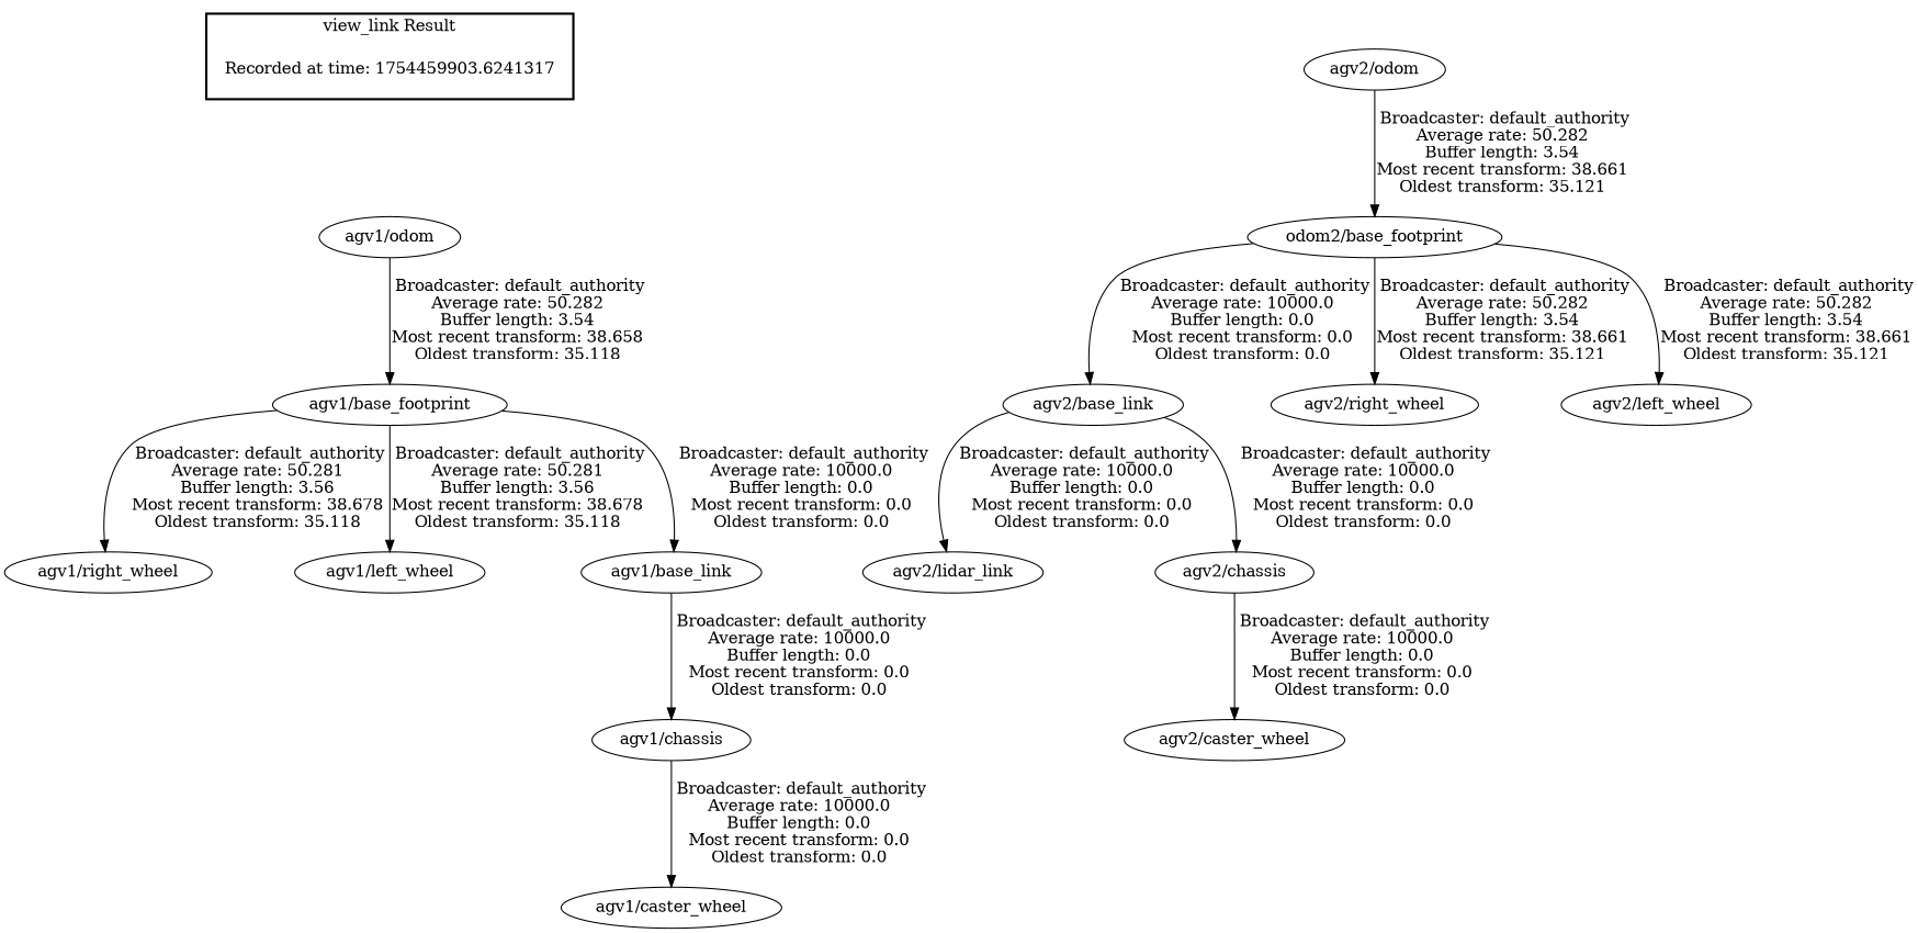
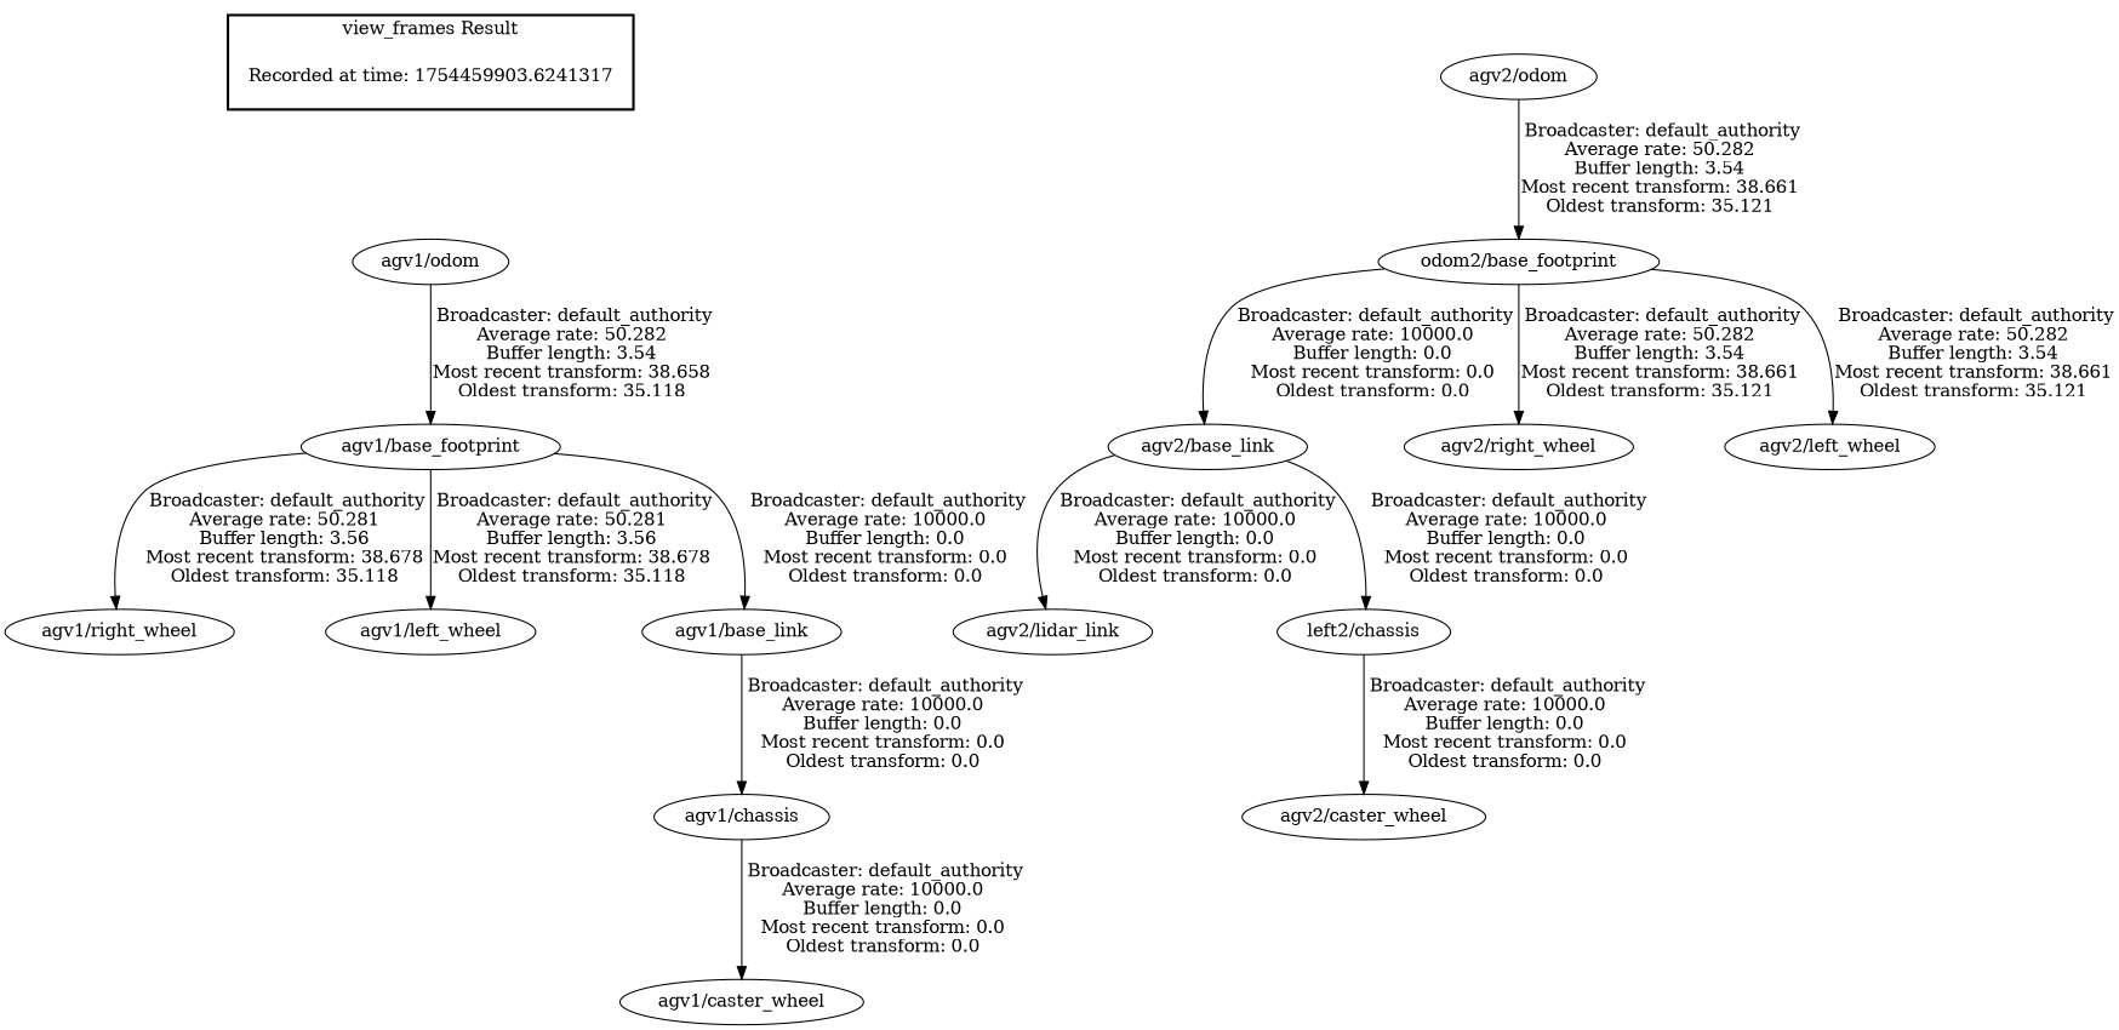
  digraph {
    "Recorded at time: 1754459903.6241317" [shape=plaintext]
    "agv1/odom"
    n3 [label="odom2/base_footprint"]
    "agv2/base_link"
    "agv2/right_wheel"
    "agv2/left_wheel"
    "agv2/lidar_link"
-   "agv2/chassis"
+   "agv2/chassis" [label="left2/chassis"]
    "agv2/caster_wheel"
    "agv2/odom"
    "agv1/base_footprint"
    "agv1/right_wheel"
    "agv1/left_wheel"
    "agv1/base_link"
    "agv1/chassis"
    "agv1/caster_wheel"
    subgraph cluster_1 {
      color=black
-     label="view_link Result"
+     label="view_frames Result"
      style=bold
      "Recorded at time: 1754459903.6241317"
    }
    "Recorded at time: 1754459903.6241317" -> "agv1/odom" [style=invis]
    "agv1/odom" -> "agv1/base_footprint" [label=" Broadcaster: default_authority\nAverage rate: 50.282\nBuffer length: 3.54\nMost recent transform: 38.658\nOldest transform: 35.118\n"]
    n3 -> "agv2/base_link" [label=" Broadcaster: default_authority\nAverage rate: 10000.0\nBuffer length: 0.0\nMost recent transform: 0.0\nOldest transform: 0.0\n"]
    n3 -> "agv2/right_wheel" [label=" Broadcaster: default_authority\nAverage rate: 50.282\nBuffer length: 3.54\nMost recent transform: 38.661\nOldest transform: 35.121\n"]
    n3 -> "agv2/left_wheel" [label=" Broadcaster: default_authority\nAverage rate: 50.282\nBuffer length: 3.54\nMost recent transform: 38.661\nOldest transform: 35.121\n"]
    "agv2/base_link" -> "agv2/lidar_link" [label=" Broadcaster: default_authority\nAverage rate: 10000.0\nBuffer length: 0.0\nMost recent transform: 0.0\nOldest transform: 0.0\n"]
    "agv2/base_link" -> "agv2/chassis" [label=" Broadcaster: default_authority\nAverage rate: 10000.0\nBuffer length: 0.0\nMost recent transform: 0.0\nOldest transform: 0.0\n"]
    "agv2/chassis" -> "agv2/caster_wheel" [label=" Broadcaster: default_authority\nAverage rate: 10000.0\nBuffer length: 0.0\nMost recent transform: 0.0\nOldest transform: 0.0\n"]
    "agv2/odom" -> n3 [label=" Broadcaster: default_authority\nAverage rate: 50.282\nBuffer length: 3.54\nMost recent transform: 38.661\nOldest transform: 35.121\n"]
    "agv1/base_footprint" -> "agv1/right_wheel" [label=" Broadcaster: default_authority\nAverage rate: 50.281\nBuffer length: 3.56\nMost recent transform: 38.678\nOldest transform: 35.118\n"]
    "agv1/base_footprint" -> "agv1/left_wheel" [label=" Broadcaster: default_authority\nAverage rate: 50.281\nBuffer length: 3.56\nMost recent transform: 38.678\nOldest transform: 35.118\n"]
    "agv1/base_footprint" -> "agv1/base_link" [label=" Broadcaster: default_authority\nAverage rate: 10000.0\nBuffer length: 0.0\nMost recent transform: 0.0\nOldest transform: 0.0\n"]
    "agv1/base_link" -> "agv1/chassis" [label=" Broadcaster: default_authority\nAverage rate: 10000.0\nBuffer length: 0.0\nMost recent transform: 0.0\nOldest transform: 0.0\n"]
    "agv1/chassis" -> "agv1/caster_wheel" [label=" Broadcaster: default_authority\nAverage rate: 10000.0\nBuffer length: 0.0\nMost recent transform: 0.0\nOldest transform: 0.0\n"]
  }
